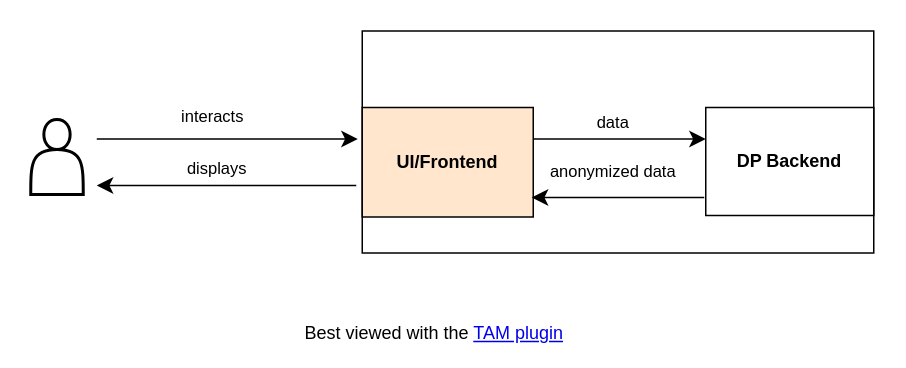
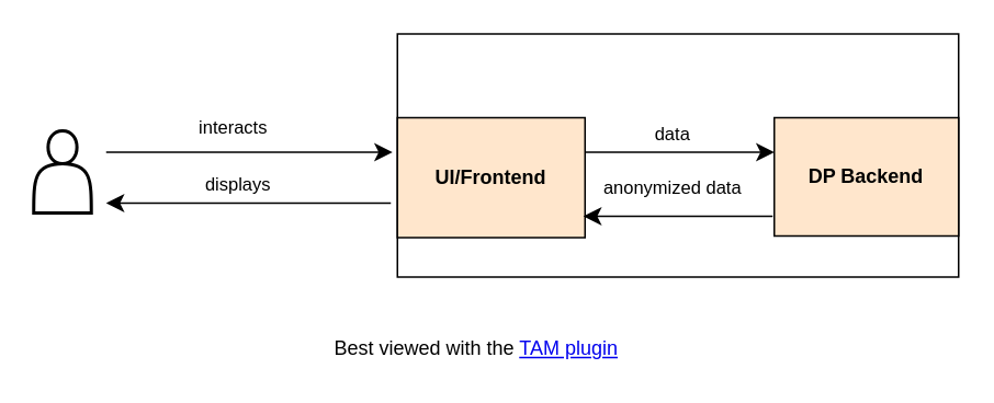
  <mxCell id="0" />
  <mxCell id="1" parent="0" />
  <mxCell id="2" value="" style="rounded=0;whiteSpace=wrap;html=1;" parent="1" vertex="1" connectable="0"><mxGeometry x="241" y="20" width="341" height="148" as="geometry" /></mxCell>
- <mxCell id="3" value="&lt;b&gt;DP Backend&lt;/b&gt;" style="rounded=0;whiteSpace=wrap;html=1;" parent="1" vertex="1" connectable="0"><mxGeometry x="470" y="71" width="112" height="72" as="geometry" /></mxCell>
+ <mxCell id="3" value="&lt;b&gt;DP Backend&lt;/b&gt;" style="rounded=0;whiteSpace=wrap;html=1;fillColor=#ffe6cc;" parent="1" vertex="1" connectable="0"><mxGeometry x="470" y="71" width="112" height="72" as="geometry" /></mxCell>
  <mxCell id="4" value="&lt;b&gt;UI/Frontend&lt;/b&gt;" style="rounded=0;whiteSpace=wrap;html=1;fillColor=#ffe6cc;" parent="1" vertex="1" connectable="0"><mxGeometry x="241" y="71" width="114" height="73" as="geometry" /></mxCell>
  <mxCell id="5" value="&lt;b&gt;&lt;br&gt;&lt;/b&gt;" style="text;html=1;align=center;verticalAlign=middle;resizable=0;points=[];autosize=1;strokeColor=none;fillColor=none;" parent="1" vertex="1"><mxGeometry x="421" y="82" width="18" height="26" as="geometry" /></mxCell>
  <mxCell id="6" value="" style="shape=actor;horizontalLabelPosition=right;align=left;labelPosition=right;strokeWidth=2;border=0;aspect=fixed;" parent="1" vertex="1"><mxGeometry x="20" y="79" width="35" height="50" as="geometry" /></mxCell>
- <mxCell id="7" value="Best viewed with the &lt;a href=&quot;https://github.com/ariel-bentu/tam-drawio&quot;&gt;TAM plugin&lt;/a&gt;" style="text;html=1;shape=tamPluginMissing;" parent="1" vertex="1" connectable="0"><mxGeometry x="201" y="208" width="200" height="25" as="geometry" /></mxCell>
+ <mxCell id="7" value="Best viewed with the &lt;a href=&quot;https://github.com/ariel-bentu/tam-drawio&quot;&gt;TAM plugin&lt;/a&gt;" style="text;html=1;shape=tamPluginMissing;" parent="1" vertex="1" connectable="0"><mxGeometry x="201" y="198" width="200" height="25" as="geometry" /></mxCell>
  <mxCell id="8" value="" style="edgeStyle=segmentEdgeStyle;endArrow=classic;html=1;curved=0;rounded=0;endSize=8;startSize=8;" parent="1" edge="1"><mxGeometry width="50" height="50" relative="1" as="geometry"><mxPoint x="92" y="92" as="sourcePoint" /><mxPoint x="238" y="92" as="targetPoint" /><Array as="points"><mxPoint x="64" y="92" /></Array></mxGeometry></mxCell>
  <mxCell id="9" value="interacts" style="edgeLabel;html=1;align=center;verticalAlign=middle;resizable=0;points=[];" parent="8" vertex="1" connectable="0"><mxGeometry x="-0.002" y="-3" relative="1" as="geometry"><mxPoint x="3" y="-19" as="offset" /></mxGeometry></mxCell>
  <mxCell id="10" value="" style="edgeStyle=segmentEdgeStyle;endArrow=classic;html=1;curved=0;rounded=0;endSize=8;startSize=8;" parent="1" edge="1"><mxGeometry width="50" height="50" relative="1" as="geometry"><mxPoint x="355" y="92" as="sourcePoint" /><mxPoint x="470" y="92" as="targetPoint" /><Array as="points"><mxPoint x="355" y="92" /></Array></mxGeometry></mxCell>
  <mxCell id="11" value="data" style="edgeLabel;html=1;align=center;verticalAlign=middle;resizable=0;points=[];" parent="10" vertex="1" connectable="0"><mxGeometry x="-0.002" y="-3" relative="1" as="geometry"><mxPoint x="-5" y="-15" as="offset" /></mxGeometry></mxCell>
  <mxCell id="12" value="" style="edgeStyle=segmentEdgeStyle;endArrow=classic;html=1;curved=0;rounded=0;endSize=8;startSize=8;" parent="1" edge="1"><mxGeometry width="50" height="50" relative="1" as="geometry"><mxPoint x="237" y="123" as="sourcePoint" /><mxPoint x="64" y="123" as="targetPoint" /><Array as="points"><mxPoint x="237" y="123" /></Array></mxGeometry></mxCell>
  <mxCell id="13" value="displays" style="edgeLabel;html=1;align=center;verticalAlign=middle;resizable=0;points=[];" parent="12" vertex="1" connectable="0"><mxGeometry x="0.028" relative="1" as="geometry"><mxPoint x="-5" y="-12" as="offset" /></mxGeometry></mxCell>
  <mxCell id="14" value="" style="edgeStyle=segmentEdgeStyle;endArrow=classic;html=1;curved=0;rounded=0;endSize=8;startSize=8;" parent="1" edge="1"><mxGeometry width="50" height="50" relative="1" as="geometry"><mxPoint x="469" y="131" as="sourcePoint" /><mxPoint x="354" y="131" as="targetPoint" /><Array as="points"><mxPoint x="354" y="131" /></Array></mxGeometry></mxCell>
  <mxCell id="15" value="anonymized data" style="edgeLabel;html=1;align=center;verticalAlign=middle;resizable=0;points=[];" parent="14" vertex="1" connectable="0"><mxGeometry x="-0.002" y="-3" relative="1" as="geometry"><mxPoint x="-5" y="-15" as="offset" /></mxGeometry></mxCell>
